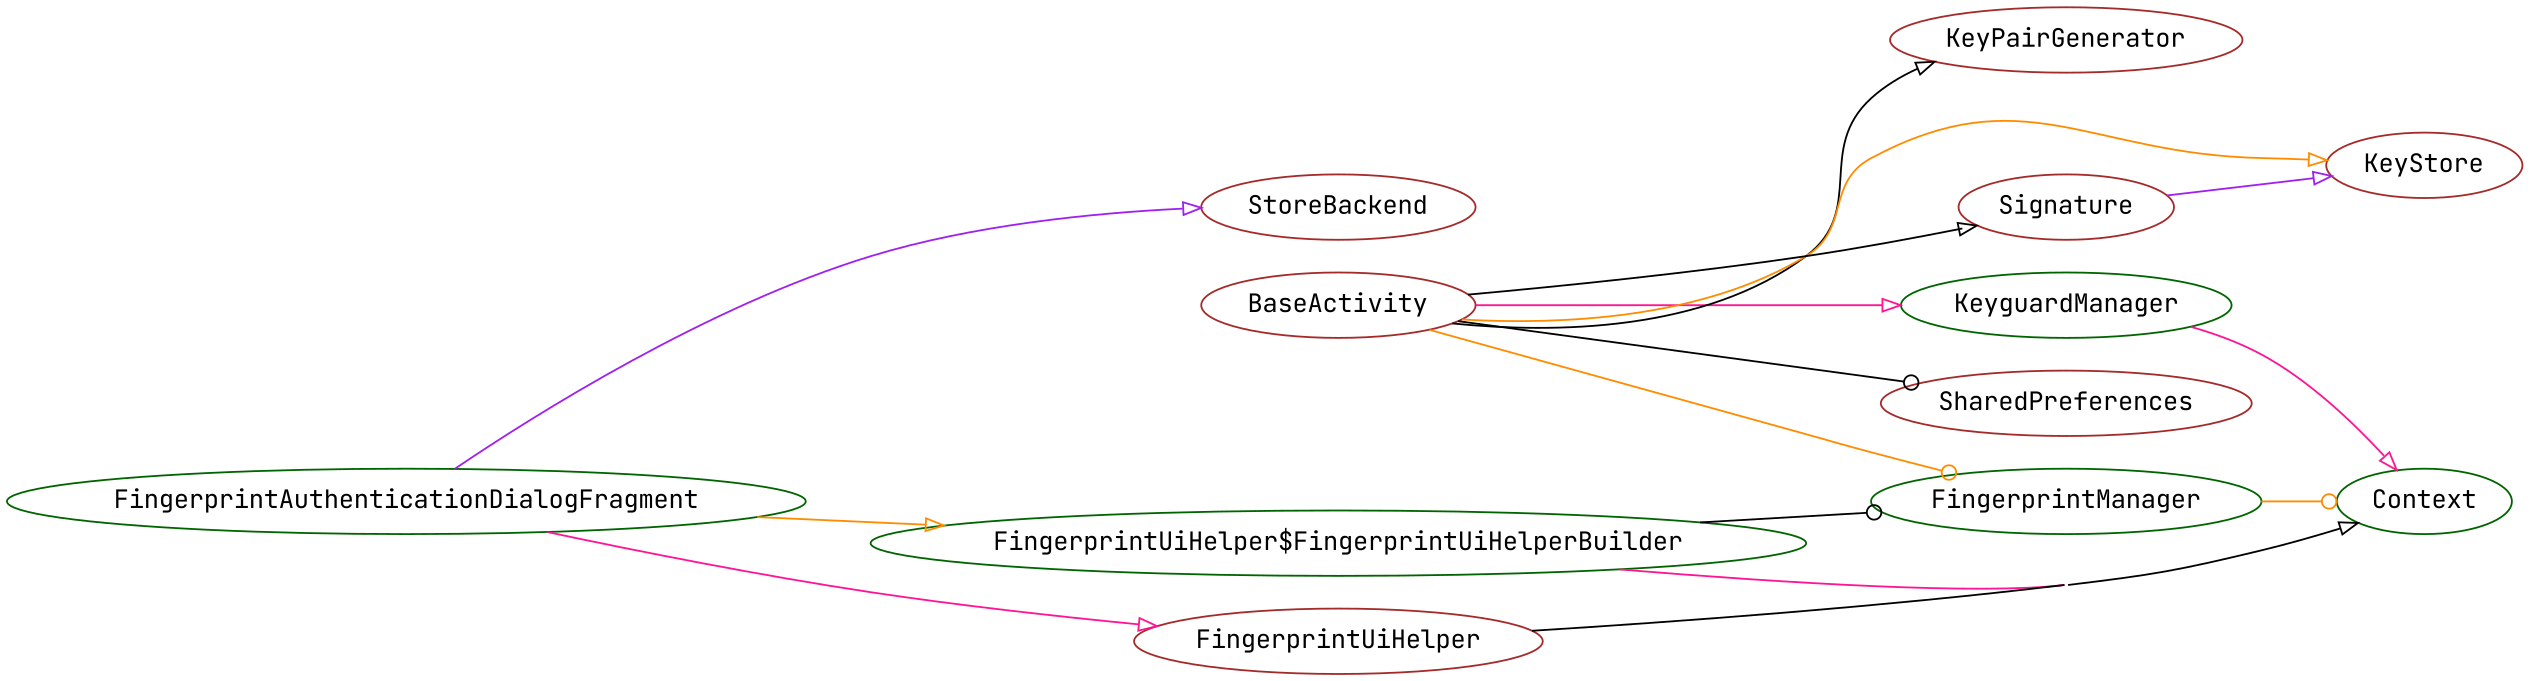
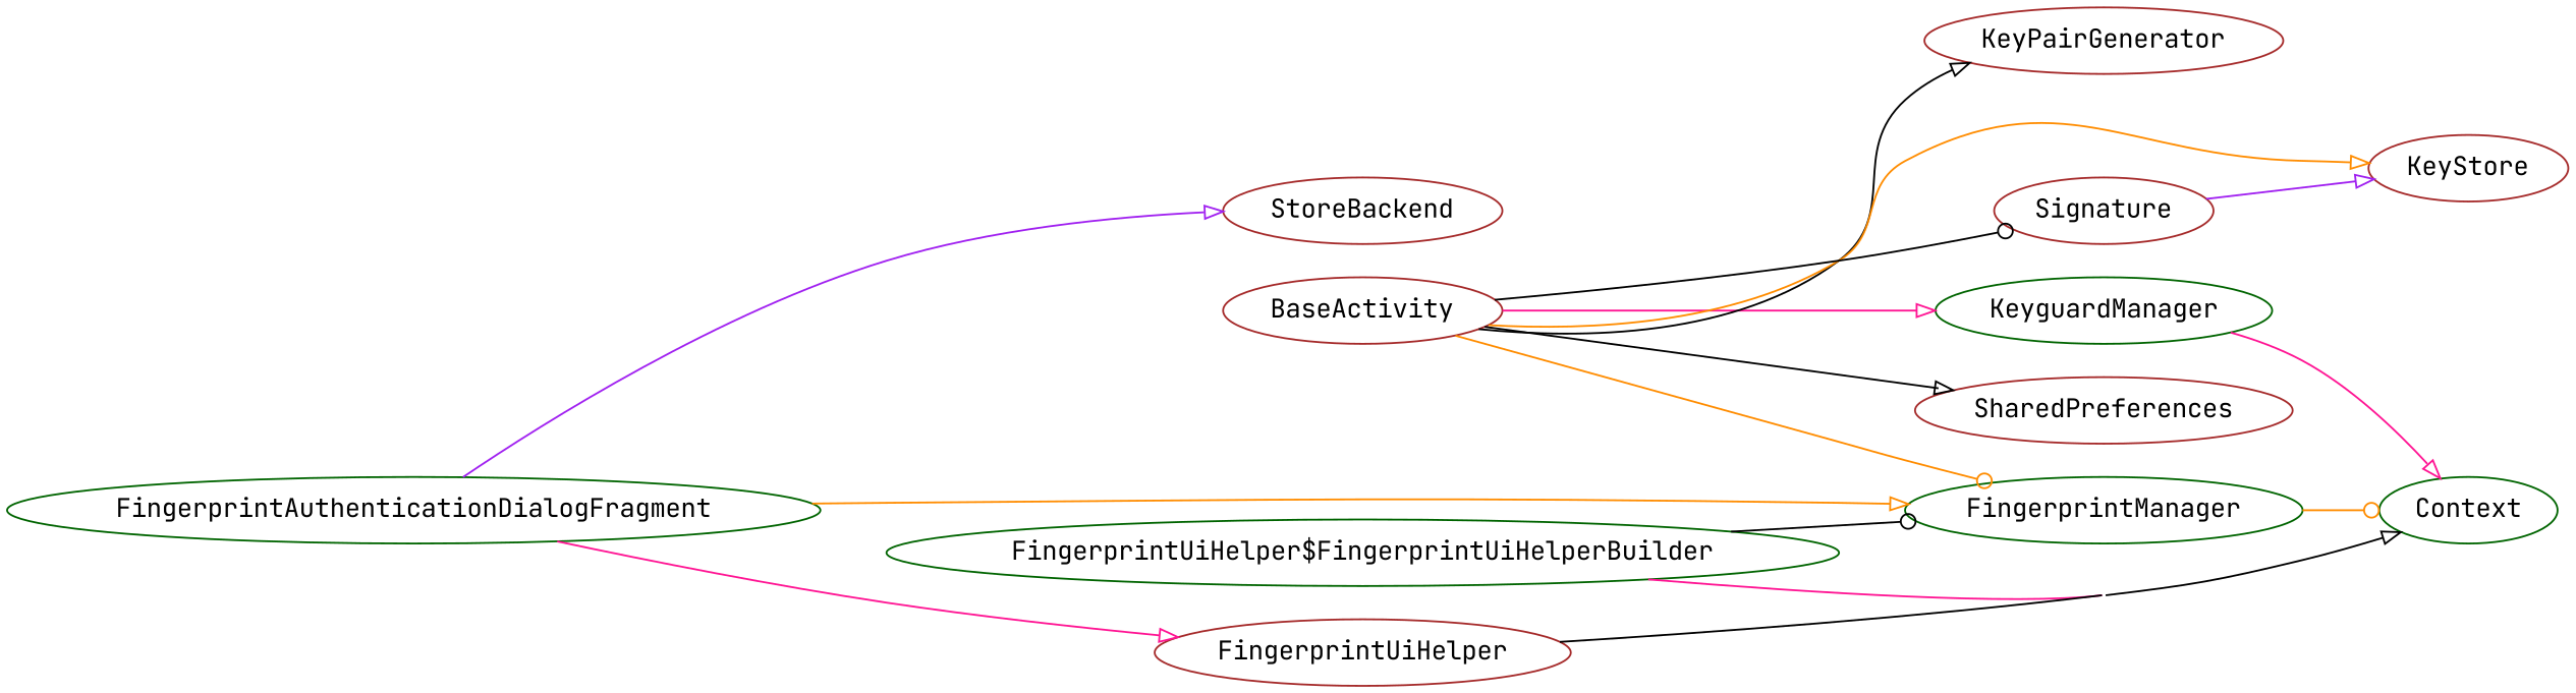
  digraph {
    concentrate=true
    fontname="JetBrains Mono"
    rankdir=LR
    node [color=brown fontname="JetBrains Mono"]
    edge [arrowhead=onormal color=black fontname="JetBrains Mono"]
    KeyguardManager [color=darkgreen]
    BaseActivity
    SharedPreferences
    FingerprintManager [color=darkgreen]
    KeyPairGenerator
    KeyStore
    Signature
    FingerprintAuthenticationDialogFragment [color=darkgreen]
    n9 [color=darkgreen label="FingerprintUiHelper$FingerprintUiHelperBuilder"]
    n10 [label=FingerprintUiHelper]
    StoreBackend
    Context [color=darkgreen]
    KeyguardManager -> Context [color=deeppink]
    BaseActivity -> KeyguardManager [color=deeppink]
-   BaseActivity -> SharedPreferences [arrowhead=odot]
+   BaseActivity -> SharedPreferences
    BaseActivity -> FingerprintManager [arrowhead=odot color=darkorange]
    BaseActivity -> KeyPairGenerator
    BaseActivity -> KeyStore [color=darkorange]
-   BaseActivity -> Signature
+   BaseActivity -> Signature [arrowhead=odot]
    FingerprintManager -> Context [arrowhead=odot color=darkorange]
    Signature -> KeyStore [color=purple]
-   FingerprintAuthenticationDialogFragment -> n9 [color=darkorange]
+   FingerprintAuthenticationDialogFragment -> FingerprintManager [color=darkorange]
    FingerprintAuthenticationDialogFragment -> n10 [color=deeppink]
    FingerprintAuthenticationDialogFragment -> StoreBackend [color=purple]
    n9 -> FingerprintManager [arrowhead=odot]
    n9 -> Context [color=deeppink]
    n10 -> Context
  }
